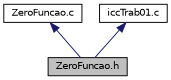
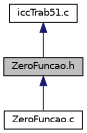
  digraph {
    node [color=black fillcolor=white fontname=Helvetica fontsize=10 shape=record style=filled]
    edge [color=midnightblue dir=back fontname=Helvetica fontsize=10 labelfontname=Helvetica labelfontsize=10 style=solid]
    n1 [fillcolor=grey75 fontcolor=black height=0.2 label="ZeroFuncao.h" width=0.4]
    n2 [height=0.2 label="ZeroFuncao.c" width=0.4]
-   n3 [height=0.2 label="iccTrab01.c" width=0.4]
-   n2 -> n1
+   n3 [height=0.2 label="iccTrab51.c" width=0.4]
+   n1 -> n2
    n3 -> n1
  }
